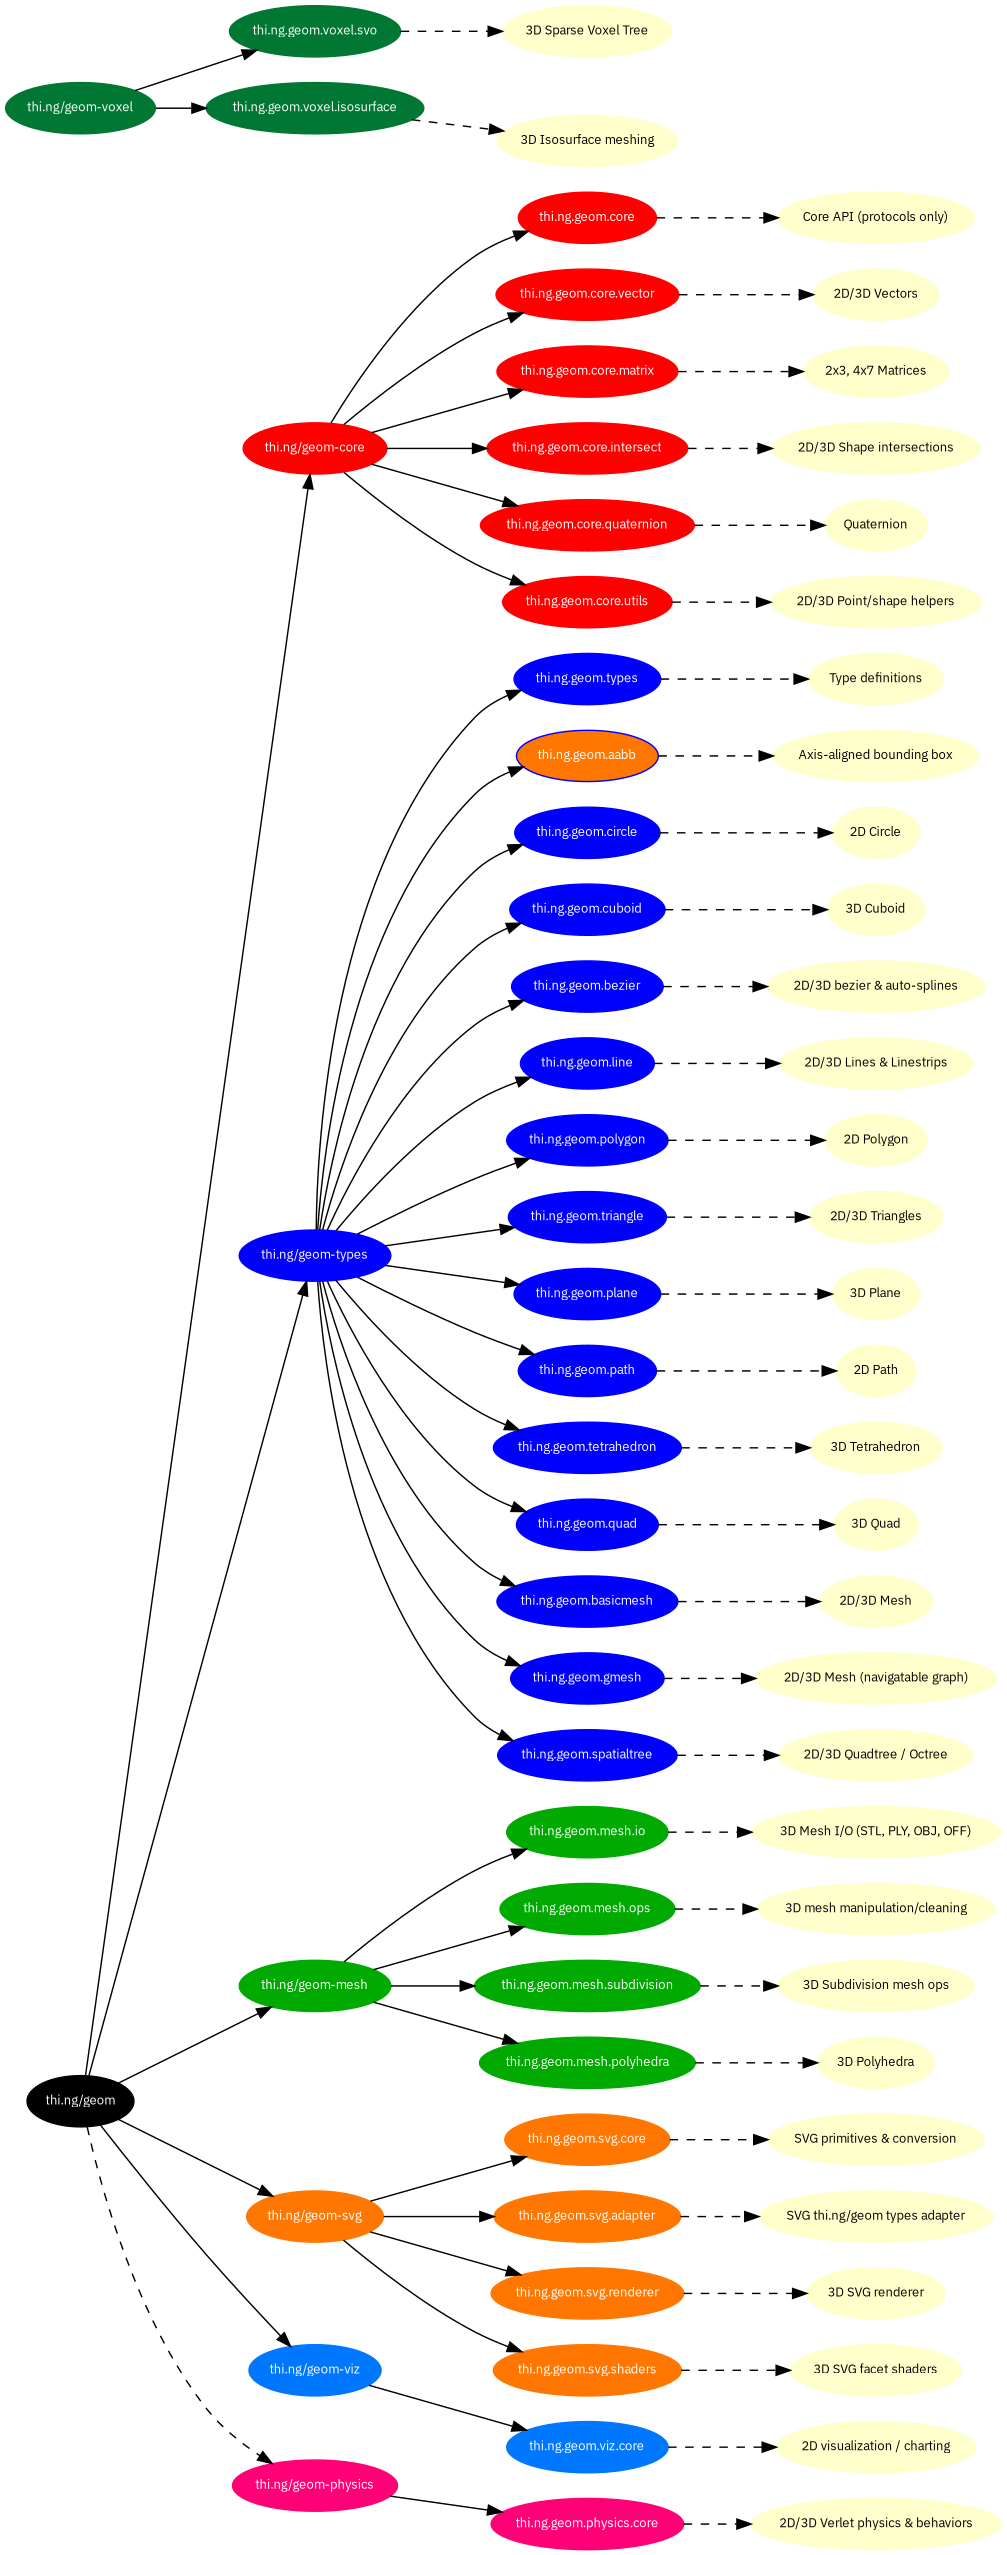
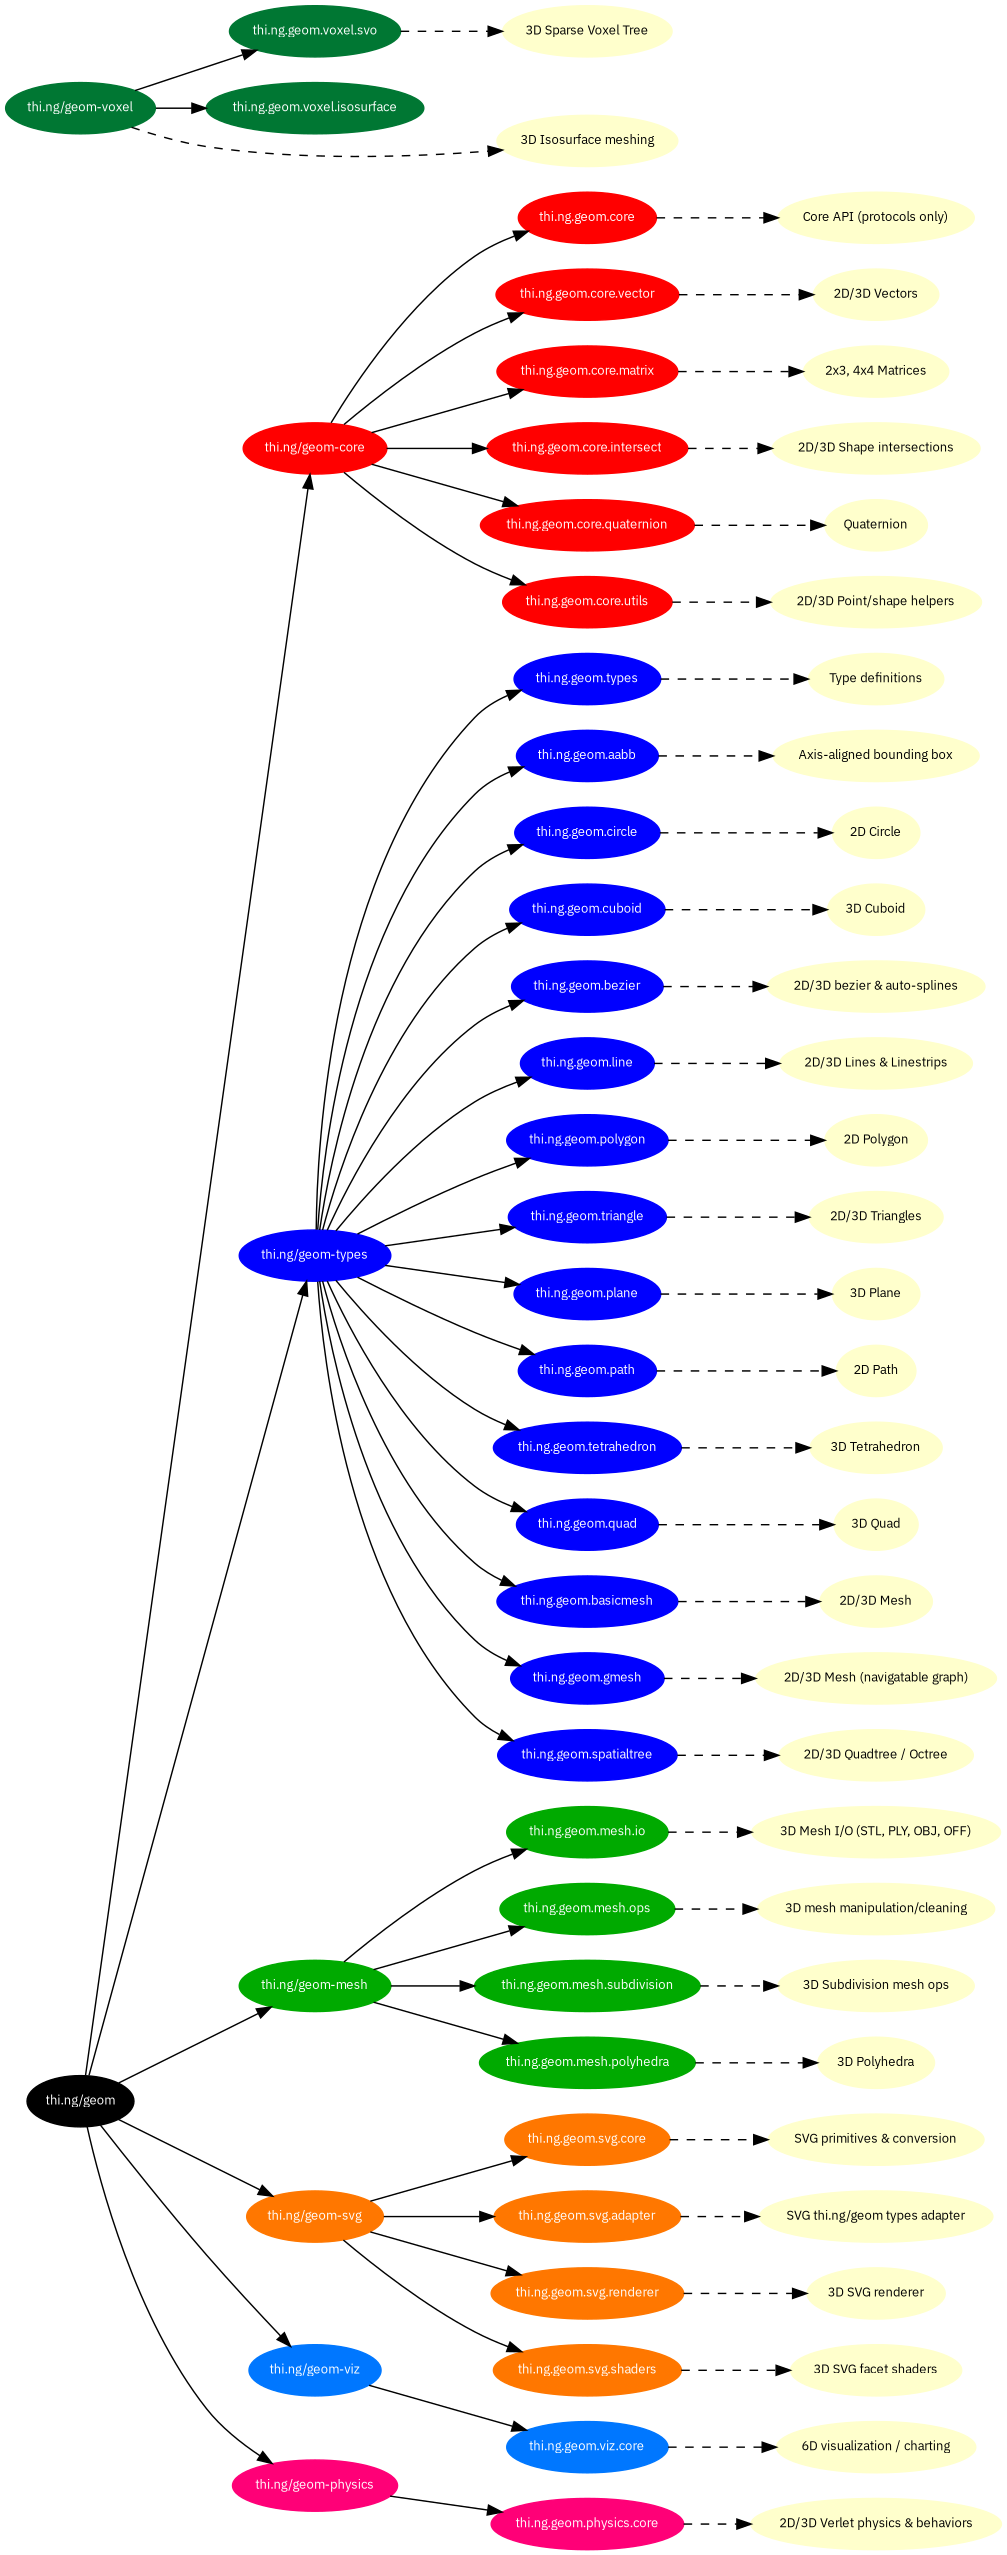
  digraph {
    fontname="IBM Plex Sans"
    rankdir=LR
    node [color="#ffffcc" fontcolor=white fontname="IBM Plex Sans" fontsize=9 style=filled]
    edge [fontname="IBM Plex Sans"]
    n1 [color=black label="thi.ng/geom"]
    n2 [color=red label="thi.ng/geom-core"]
    n3 [color=blue label="thi.ng/geom-types"]
    n4 [color="#00aa00" label="thi.ng/geom-mesh"]
    n5 [color="#ff7700" label="thi.ng/geom-svg"]
    n6 [color="#0077ff" label="thi.ng/geom-viz"]
    n7 [color="#ff0077" label="thi.ng/geom-physics"]
    n8 [color=red label="thi.ng.geom.core"]
    n9 [color=red label="thi.ng.geom.core.vector"]
    n10 [color=red label="thi.ng.geom.core.matrix"]
    n11 [color=red label="thi.ng.geom.core.intersect"]
    n12 [color=red label="thi.ng.geom.core.quaternion"]
    n13 [color=red label="thi.ng.geom.core.utils"]
    n14 [color="#0000ff" label="thi.ng.geom.types"]
-   n15 [color="#0000ff" label="thi.ng.geom.aabb" fillcolor="#ff7700"]
+   n15 [color="#0000ff" label="thi.ng.geom.aabb"]
    n16 [color="#0000ff" label="thi.ng.geom.circle"]
    n17 [color="#0000ff" label="thi.ng.geom.cuboid"]
    n18 [color="#0000ff" label="thi.ng.geom.bezier"]
    n19 [color="#0000ff" label="thi.ng.geom.line"]
    n20 [color="#0000ff" label="thi.ng.geom.polygon"]
    n21 [color="#0000ff" label="thi.ng.geom.triangle"]
    n22 [color="#0000ff" label="thi.ng.geom.plane"]
    n23 [color="#0000ff" label="thi.ng.geom.path"]
    n24 [color="#0000ff" label="thi.ng.geom.tetrahedron"]
    n25 [color="#0000ff" label="thi.ng.geom.quad"]
    n26 [color="#0000ff" label="thi.ng.geom.basicmesh"]
    n27 [color="#0000ff" label="thi.ng.geom.gmesh"]
    n28 [color="#0000ff" label="thi.ng.geom.spatialtree"]
    n29 [color="#00aa00" label="thi.ng.geom.mesh.io"]
    n30 [color="#00aa00" label="thi.ng.geom.mesh.ops"]
    n31 [color="#00aa00" label="thi.ng.geom.mesh.subdivision"]
    n32 [color="#00aa00" label="thi.ng.geom.mesh.polyhedra"]
    n33 [color="#ff7700" label="thi.ng.geom.svg.core"]
    n34 [color="#ff7700" label="thi.ng.geom.svg.adapter"]
    n35 [color="#ff7700" label="thi.ng.geom.svg.renderer"]
    n36 [color="#ff7700" label="thi.ng.geom.svg.shaders"]
    n37 [color="#0077ff" label="thi.ng.geom.viz.core"]
    n38 [color="#ff0077" label="thi.ng.geom.physics.core"]
    n39 [color="#007733" label="thi.ng/geom-voxel"]
    n40 [color="#007733" label="thi.ng.geom.voxel.svo"]
    n41 [color="#007733" label="thi.ng.geom.voxel.isosurface"]
    n42 [fontcolor=black label="Core API (protocols only)"]
    n43 [fontcolor=black label="2D/3D Vectors"]
-   n44 [fontcolor=black label="2x3, 4x7 Matrices"]
+   n44 [fontcolor=black label="2x3, 4x4 Matrices"]
    n45 [fontcolor=black label="2D/3D Shape intersections"]
    n46 [fontcolor=black label=Quaternion]
    n47 [fontcolor=black label="2D/3D Point/shape helpers"]
    n48 [fontcolor=black label="Type definitions"]
    n49 [fontcolor=black label="Axis-aligned bounding box"]
    n50 [fontcolor=black label="2D Circle"]
    n51 [fontcolor=black label="3D Cuboid"]
    n52 [fontcolor=black label="2D/3D bezier & auto-splines"]
    n53 [fontcolor=black label="2D/3D Lines & Linestrips"]
    n54 [fontcolor=black label="2D Polygon"]
    n55 [fontcolor=black label="2D/3D Triangles"]
    n56 [fontcolor=black label="3D Plane"]
    n57 [fontcolor=black label="2D Path"]
    n58 [fontcolor=black label="3D Tetrahedron"]
    n59 [fontcolor=black label="3D Quad"]
    n60 [fontcolor=black label="2D/3D Mesh"]
    n61 [fontcolor=black label="2D/3D Mesh (navigatable graph)"]
    n62 [fontcolor=black label="2D/3D Quadtree / Octree"]
    n63 [fontcolor=black label="3D Mesh I/O (STL, PLY, OBJ, OFF)"]
    n64 [fontcolor=black label="3D mesh manipulation/cleaning"]
    n65 [fontcolor=black label="3D Subdivision mesh ops"]
    n66 [fontcolor=black label="3D Polyhedra"]
    n67 [fontcolor=black label="SVG primitives & conversion"]
    n68 [fontcolor=black label="SVG thi.ng/geom types adapter"]
    n69 [fontcolor=black label="3D SVG renderer"]
    n70 [fontcolor=black label="3D SVG facet shaders"]
-   n71 [fontcolor=black label="2D visualization / charting"]
+   n71 [fontcolor=black label="6D visualization / charting"]
    n72 [fontcolor=black label="2D/3D Verlet physics & behaviors"]
    n73 [fontcolor=black label="3D Sparse Voxel Tree"]
    n74 [fontcolor=black label="3D Isosurface meshing"]
    n1 -> n2
    n1 -> n3
    n1 -> n4
    n1 -> n5
    n1 -> n6
-   n1 -> n7 [style=dashed]
+   n1 -> n7
    n2 -> n8
    n2 -> n9
    n2 -> n10
    n2 -> n11
    n2 -> n12
    n2 -> n13
    n3 -> n14
    n3 -> n15
    n3 -> n16
    n3 -> n17
    n3 -> n18
    n3 -> n19
    n3 -> n20
    n3 -> n21
    n3 -> n22
    n3 -> n23
    n3 -> n24
    n3 -> n25
    n3 -> n26
    n3 -> n27
    n3 -> n28
    n4 -> n29
    n4 -> n30
    n4 -> n31
    n4 -> n32
    n5 -> n33
    n5 -> n34
    n5 -> n35
    n5 -> n36
    n6 -> n37
    n7 -> n38
    n8 -> n42 [style=dashed]
    n9 -> n43 [style=dashed]
    n10 -> n44 [style=dashed]
    n11 -> n45 [style=dashed]
    n12 -> n46 [style=dashed]
    n13 -> n47 [style=dashed]
    n14 -> n48 [style=dashed]
    n15 -> n49 [style=dashed]
    n16 -> n50 [style=dashed]
    n17 -> n51 [style=dashed]
    n18 -> n52 [style=dashed]
    n19 -> n53 [style=dashed]
    n20 -> n54 [style=dashed]
    n21 -> n55 [style=dashed]
    n22 -> n56 [style=dashed]
    n23 -> n57 [style=dashed]
    n24 -> n58 [style=dashed]
    n25 -> n59 [style=dashed]
    n26 -> n60 [style=dashed]
    n27 -> n61 [style=dashed]
    n28 -> n62 [style=dashed]
    n29 -> n63 [style=dashed]
    n30 -> n64 [style=dashed]
    n31 -> n65 [style=dashed]
    n32 -> n66 [style=dashed]
    n33 -> n67 [style=dashed]
    n34 -> n68 [style=dashed]
    n35 -> n69 [style=dashed]
    n36 -> n70 [style=dashed]
    n37 -> n71 [style=dashed]
    n38 -> n72 [style=dashed]
    n39 -> n40
    n39 -> n41
    n40 -> n73 [style=dashed]
-   n41 -> n74 [style=dashed]
+   n39 -> n74 [style=dashed]
  }
